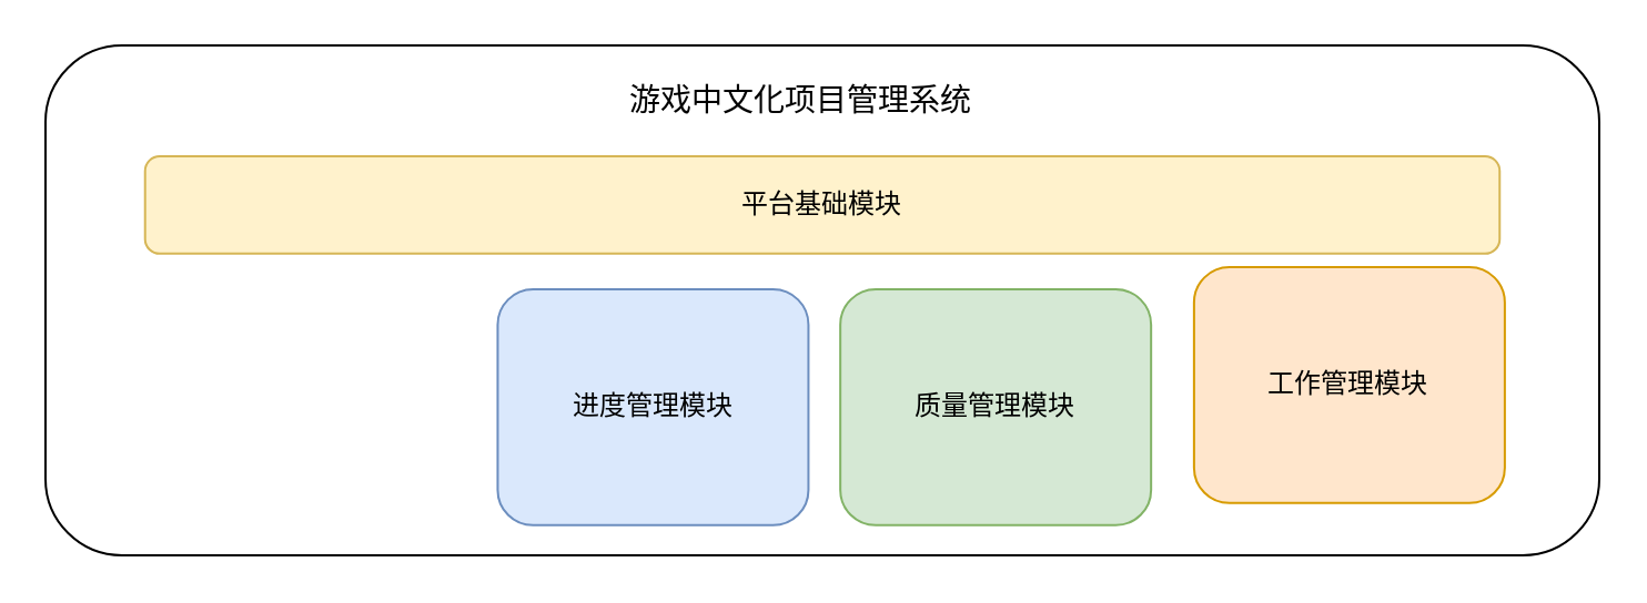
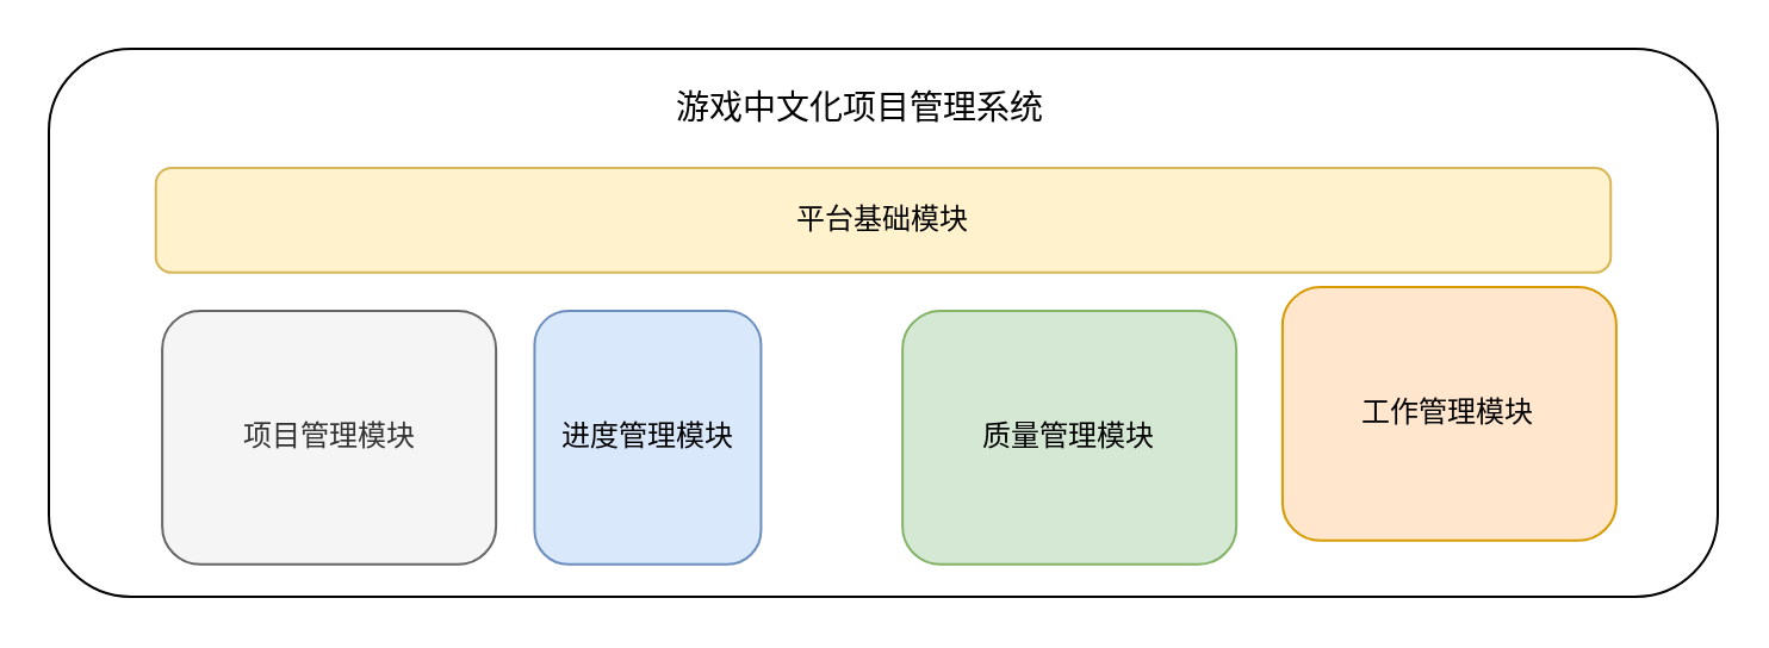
  <mxCell id="0" />
  <mxCell id="1" parent="0" />
  <mxCell id="2" value="" style="group" parent="1" vertex="1" connectable="0"><mxGeometry x="20" y="20" width="700" height="230" as="geometry" /></mxCell>
  <mxCell id="3" value="" style="rounded=1;whiteSpace=wrap;html=1;" parent="2" vertex="1"><mxGeometry width="700.0" height="230.0" as="geometry" /></mxCell>
  <mxCell id="4" value="平台基础模块" style="rounded=1;whiteSpace=wrap;html=1;fillColor=#fff2cc;strokeColor=#d6b656;" parent="2" vertex="1"><mxGeometry x="44.872" y="49.996" width="610.256" height="43.909" as="geometry" /></mxCell>
- <mxCell id="6" value="进度管理模块" style="rounded=1;whiteSpace=wrap;html=1;fillColor=#dae8fc;strokeColor=#6c8ebf;horizontal=1;" parent="2" vertex="1"><mxGeometry x="203.72" y="110" width="140" height="106.41" as="geometry" /></mxCell>
+ <mxCell id="5" value="项目管理模块" style="rounded=1;whiteSpace=wrap;html=1;fillColor=#f5f5f5;fontColor=#333333;strokeColor=#666666;horizontal=1;" parent="2" vertex="1"><mxGeometry x="47.56" y="110" width="140" height="106.41" as="geometry" /></mxCell>
+ <mxCell id="6" value="进度管理模块" style="rounded=1;whiteSpace=wrap;html=1;fillColor=#dae8fc;strokeColor=#6c8ebf;horizontal=1;" parent="2" vertex="1"><mxGeometry x="203.72" y="110" width="95" height="106.41" as="geometry" /></mxCell>
  <mxCell id="7" value="质量管理模块" style="rounded=1;whiteSpace=wrap;html=1;fillColor=#d5e8d4;strokeColor=#82b366;horizontal=1;" parent="2" vertex="1"><mxGeometry x="358.08" y="110" width="140" height="106.41" as="geometry" /></mxCell>
  <mxCell id="8" value="工作管理模块" style="rounded=1;whiteSpace=wrap;html=1;fillColor=#ffe6cc;strokeColor=#d79b00;horizontal=1;" parent="2" vertex="1"><mxGeometry x="517.44" y="100" width="140" height="106.41" as="geometry" /></mxCell>
  <mxCell id="9" value="&lt;span style=&quot;font-size:10.5pt;mso-bidi-font-size:11.0pt;&lt;br/&gt;font-family:等线;mso-ascii-theme-font:minor-latin;mso-fareast-theme-font:minor-fareast;&lt;br/&gt;mso-hansi-theme-font:minor-latin;mso-bidi-font-family:&amp;quot;Times New Roman&amp;quot;;&lt;br/&gt;mso-bidi-theme-font:minor-bidi;mso-ansi-language:EN-US;mso-fareast-language:&lt;br/&gt;ZH-CN;mso-bidi-language:AR-SA&quot;&gt;游戏中文化项目管理系统&lt;/span&gt;" style="text;html=1;align=center;verticalAlign=middle;resizable=0;points=[];autosize=1;strokeColor=none;fillColor=none;" parent="2" vertex="1"><mxGeometry x="250" y="9.997" width="180" height="30" as="geometry" /></mxCell>
